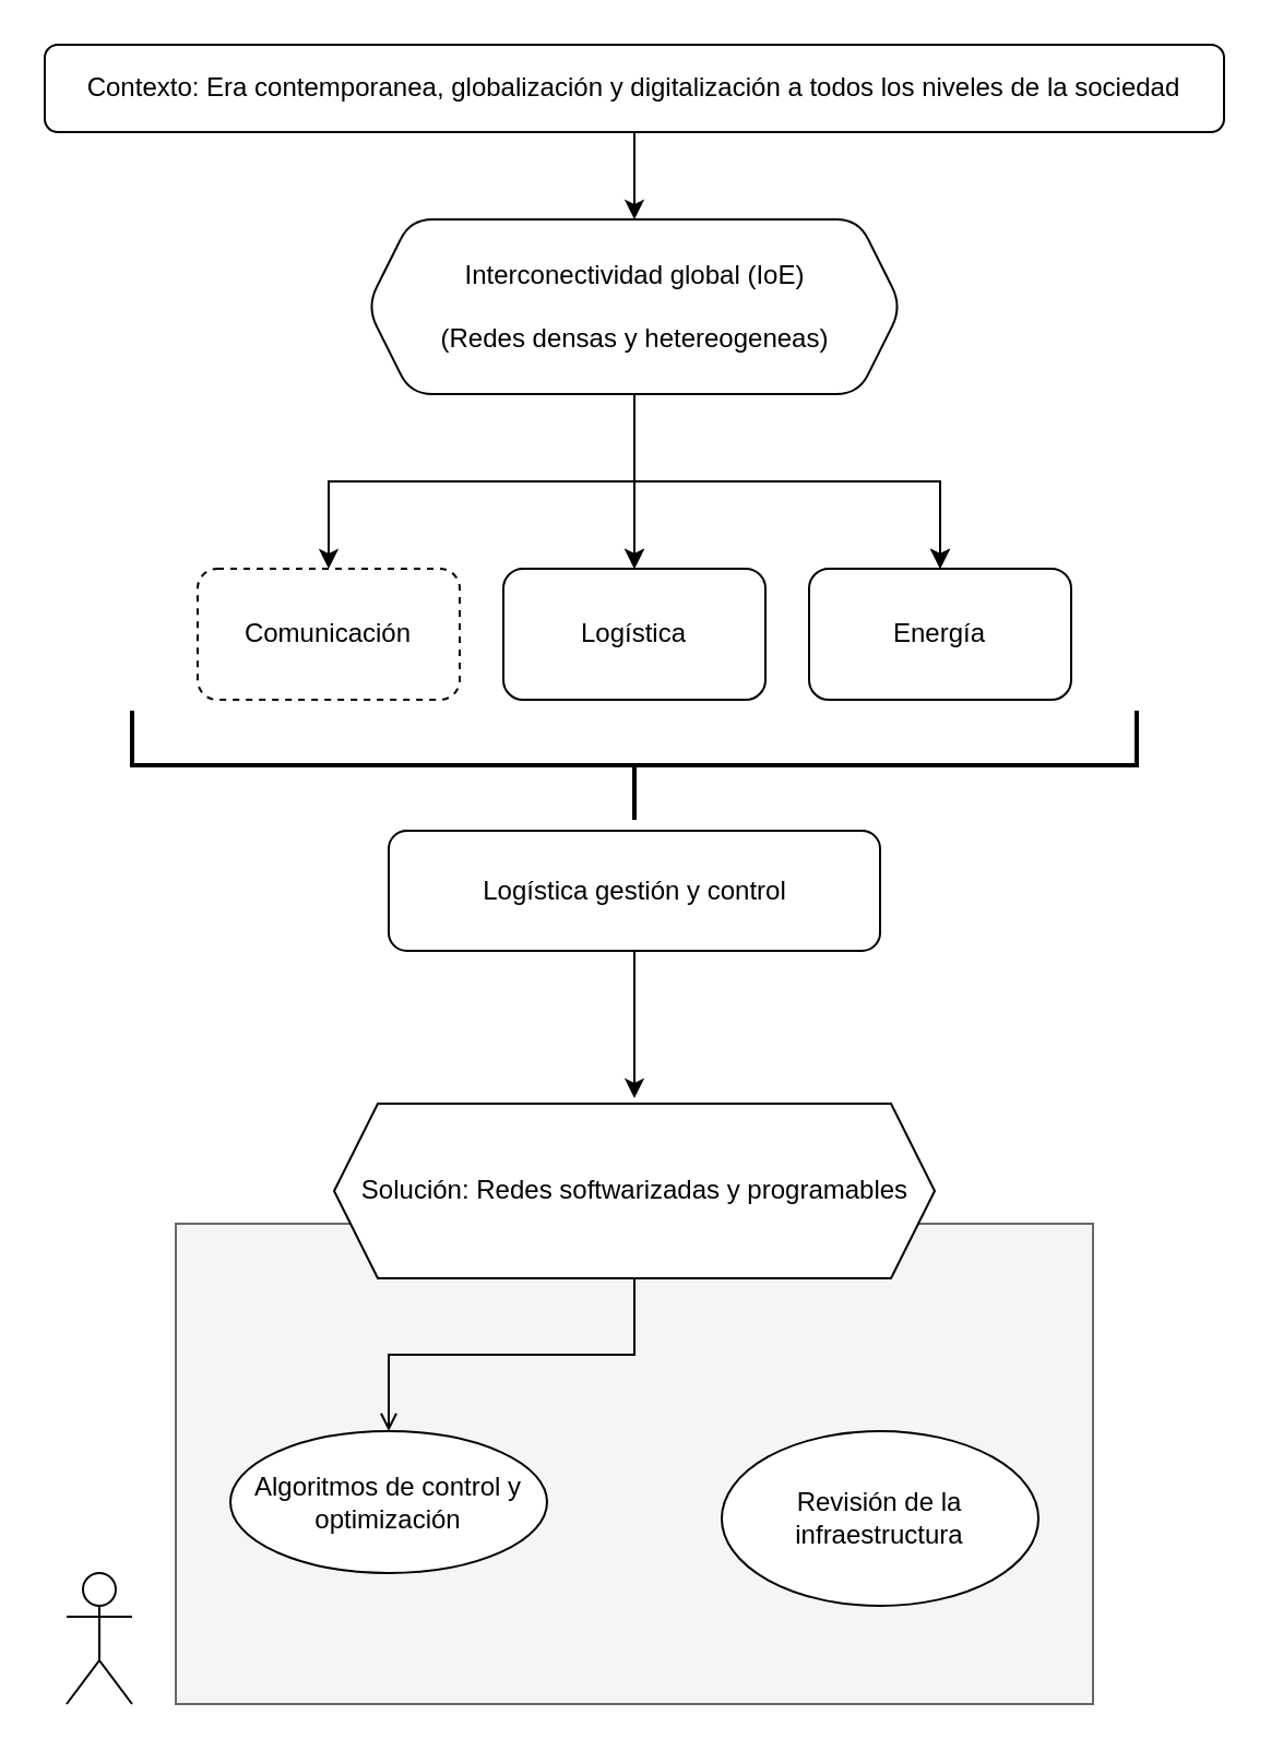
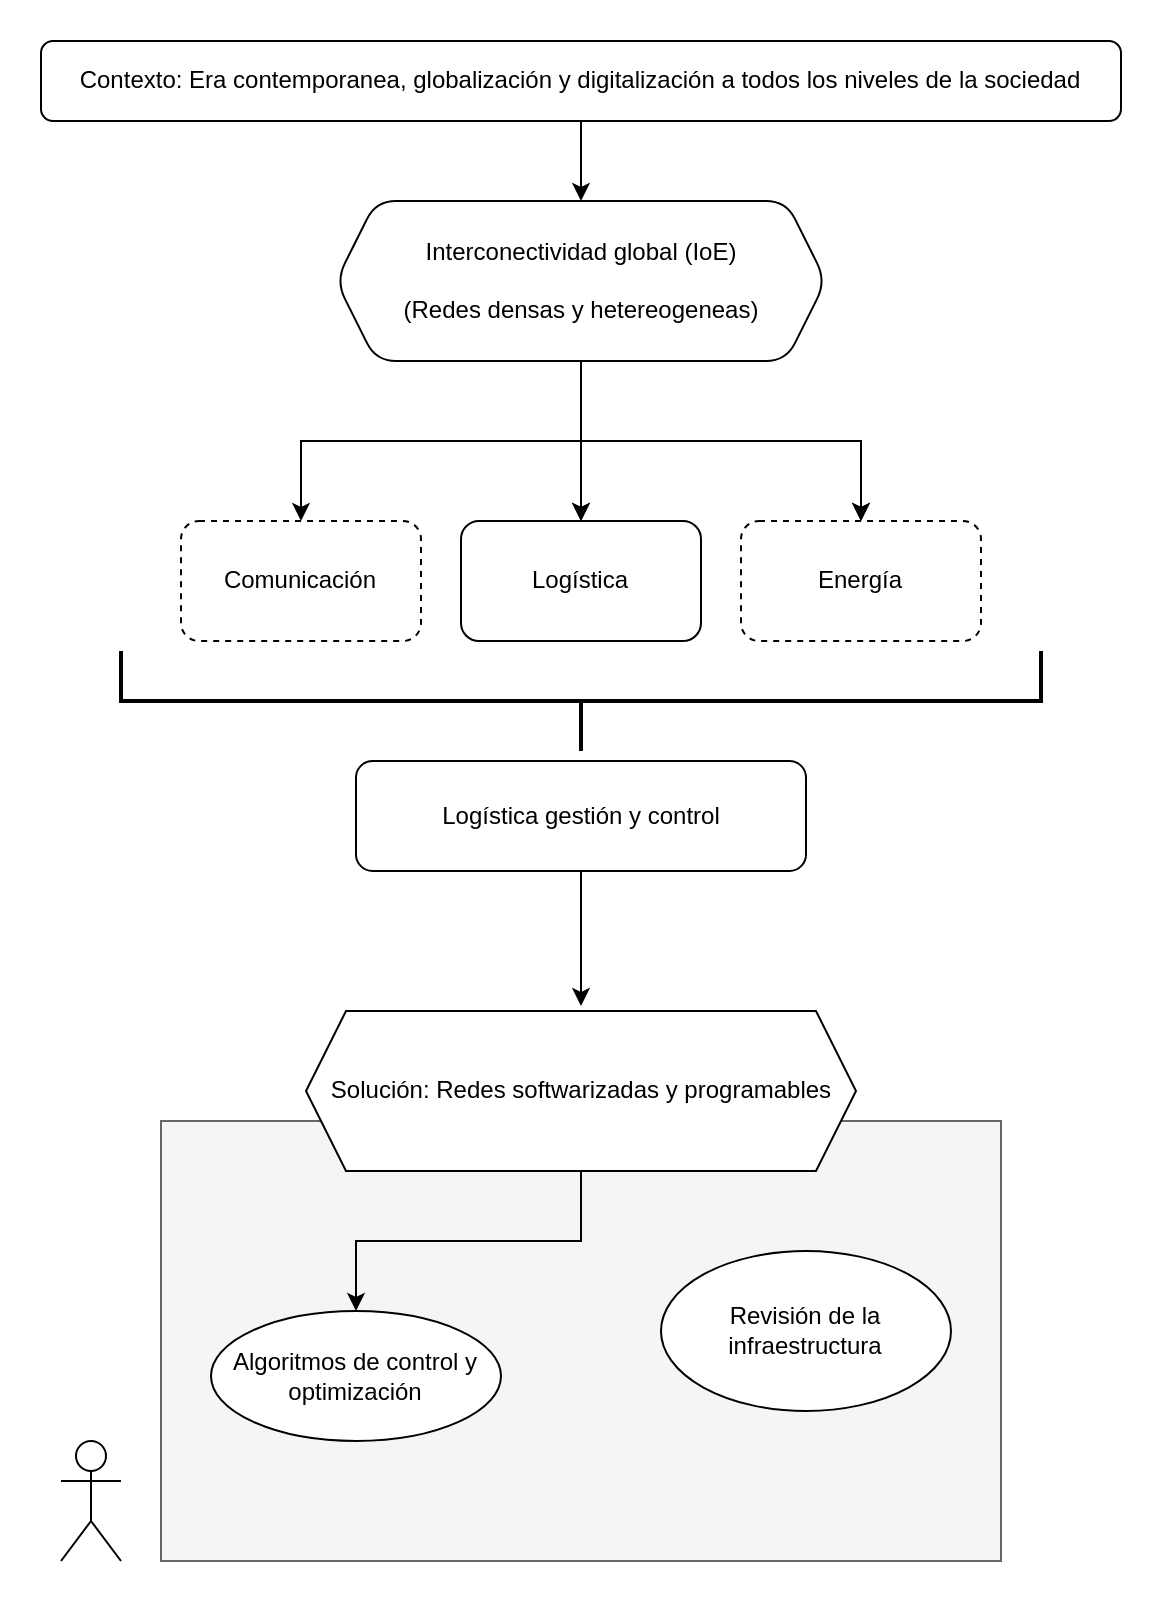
  <mxCell id="0" />
  <mxCell id="1" parent="0" />
  <mxCell id="2" value="" style="rounded=0;whiteSpace=wrap;html=1;fillColor=#f5f5f5;fontColor=#333333;strokeColor=#666666;" vertex="1" parent="1"><mxGeometry x="80" y="560" width="420" height="220" as="geometry" /></mxCell>
  <mxCell id="3" value="" style="edgeStyle=orthogonalEdgeStyle;rounded=0;orthogonalLoop=1;jettySize=auto;html=1;" edge="1" parent="1" source="4" target="10"><mxGeometry relative="1" as="geometry" /></mxCell>
  <mxCell id="4" value="Contexto: Era contemporanea, globalización y digitalización a todos los niveles de la sociedad" style="rounded=1;whiteSpace=wrap;html=1;" vertex="1" parent="1"><mxGeometry x="20" y="20" width="540" height="40" as="geometry" /></mxCell>
  <mxCell id="5" value="" style="edgeStyle=orthogonalEdgeStyle;rounded=0;orthogonalLoop=1;jettySize=auto;html=1;" edge="1" parent="1" source="10" target="11"><mxGeometry relative="1" as="geometry" /></mxCell>
  <mxCell id="6" value="" style="edgeStyle=orthogonalEdgeStyle;rounded=0;orthogonalLoop=1;jettySize=auto;html=1;" edge="1" parent="1" source="10" target="12"><mxGeometry relative="1" as="geometry" /></mxCell>
  <mxCell id="7" value="" style="edgeStyle=orthogonalEdgeStyle;rounded=0;orthogonalLoop=1;jettySize=auto;html=1;" edge="1" parent="1" source="10" target="12"><mxGeometry relative="1" as="geometry" /></mxCell>
  <mxCell id="8" value="" style="edgeStyle=orthogonalEdgeStyle;rounded=0;orthogonalLoop=1;jettySize=auto;html=1;" edge="1" parent="1" source="10" target="13"><mxGeometry relative="1" as="geometry" /></mxCell>
  <mxCell id="9" value="" style="edgeStyle=orthogonalEdgeStyle;rounded=0;orthogonalLoop=1;jettySize=auto;html=1;" edge="1" parent="1" source="10" target="13"><mxGeometry relative="1" as="geometry" /></mxCell>
  <mxCell id="10" value="Interconectividad global (IoE)&lt;div&gt;&lt;br&gt;&lt;/div&gt;&lt;div&gt;(Redes densas y hetereogeneas)&lt;/div&gt;" style="shape=hexagon;perimeter=hexagonPerimeter2;whiteSpace=wrap;html=1;fixedSize=1;rounded=1;" vertex="1" parent="1"><mxGeometry x="167.5" y="100" width="245" height="80" as="geometry" /></mxCell>
  <mxCell id="11" value="Comunicación" style="whiteSpace=wrap;html=1;rounded=1;dashed=1;" vertex="1" parent="1"><mxGeometry x="90" y="260" width="120" height="60" as="geometry" /></mxCell>
- <mxCell id="12" value="Energía" style="whiteSpace=wrap;html=1;rounded=1;" vertex="1" parent="1"><mxGeometry x="370" y="260" width="120" height="60" as="geometry" /></mxCell>
+ <mxCell id="12" value="Energía" style="whiteSpace=wrap;html=1;rounded=1;dashed=1;" vertex="1" parent="1"><mxGeometry x="370" y="260" width="120" height="60" as="geometry" /></mxCell>
  <mxCell id="13" value="Logística" style="whiteSpace=wrap;html=1;rounded=1;" vertex="1" parent="1"><mxGeometry x="230" y="260" width="120" height="60" as="geometry" /></mxCell>
  <mxCell id="14" value="" style="shape=umlActor;verticalLabelPosition=bottom;verticalAlign=top;html=1;outlineConnect=0;" vertex="1" parent="1"><mxGeometry x="30" y="720" width="30" height="60" as="geometry" /></mxCell>
  <mxCell id="15" value="" style="strokeWidth=2;html=1;shape=mxgraph.flowchart.annotation_2;align=left;labelPosition=right;pointerEvents=1;rotation=-90;" vertex="1" parent="1"><mxGeometry x="265" y="120" width="50" height="460" as="geometry" /></mxCell>
  <mxCell id="16" value="" style="edgeStyle=orthogonalEdgeStyle;rounded=0;orthogonalLoop=1;jettySize=auto;html=1;" edge="1" parent="1" source="17"><mxGeometry relative="1" as="geometry"><mxPoint x="290" y="502.5" as="targetPoint" /></mxGeometry></mxCell>
  <mxCell id="17" value="Logística gestión y control" style="rounded=1;whiteSpace=wrap;html=1;" vertex="1" parent="1"><mxGeometry x="177.5" y="380" width="225" height="55" as="geometry" /></mxCell>
- <mxCell id="18" value="" style="edgeStyle=orthogonalEdgeStyle;rounded=0;orthogonalLoop=1;jettySize=auto;html=1;endArrow=open;" edge="1" parent="1" source="19" target="20"><mxGeometry relative="1" as="geometry" /></mxCell>
+ <mxCell id="18" value="" style="edgeStyle=orthogonalEdgeStyle;rounded=0;orthogonalLoop=1;jettySize=auto;html=1;" edge="1" parent="1" source="19" target="20"><mxGeometry relative="1" as="geometry" /></mxCell>
  <mxCell id="19" value="Solución:&amp;nbsp;&lt;span style=&quot;background-color: transparent; color: light-dark(rgb(0, 0, 0), rgb(255, 255, 255));&quot;&gt;Redes softwarizadas y programables&lt;/span&gt;" style="shape=hexagon;perimeter=hexagonPerimeter2;whiteSpace=wrap;html=1;fixedSize=1;" vertex="1" parent="1"><mxGeometry x="152.5" y="505" width="275" height="80" as="geometry" /></mxCell>
  <mxCell id="20" value="Algoritmos de control y optimización" style="ellipse;whiteSpace=wrap;html=1;" vertex="1" parent="1"><mxGeometry x="105" y="655" width="145" height="65" as="geometry" /></mxCell>
- <mxCell id="21" value="Revisión de la infraestructura" style="ellipse;whiteSpace=wrap;html=1;" vertex="1" parent="1"><mxGeometry x="330" y="655" width="145" height="80" as="geometry" /></mxCell>
+ <mxCell id="21" value="Revisión de la infraestructura" style="ellipse;whiteSpace=wrap;html=1;" vertex="1" parent="1"><mxGeometry x="330" y="625" width="145" height="80" as="geometry" /></mxCell>
